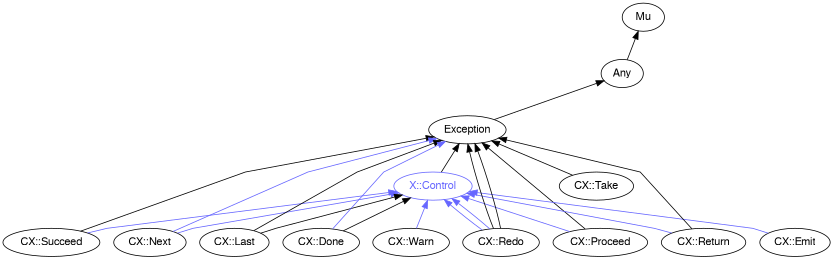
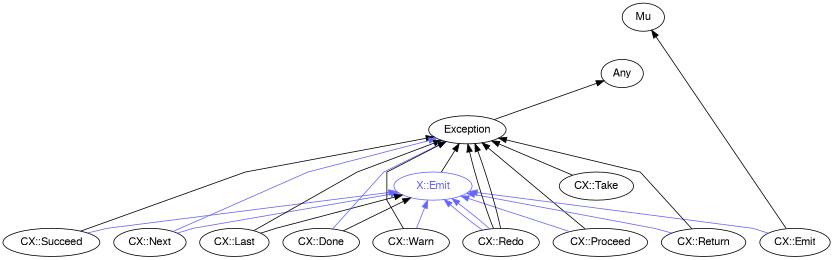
  digraph {
    rankdir=BT
    splines=polyline
    node [color="#000000" fontcolor="#000000" fontname=FreeSans]
    edge [color="#000000"]
-   "X::Control" [color="#6666FF" fontcolor="#6666FF"]
+   "X::Control" [color="#6666FF" fontcolor="#6666FF" label="X::Emit"]
    Exception
    Any
    Mu
    "CX::Take"
    "CX::Proceed"
    "CX::Emit"
    "CX::Return"
    "CX::Succeed"
    "CX::Next"
    "CX::Last"
    "CX::Done"
    "CX::Warn"
    "CX::Redo"
    "X::Control" -> Exception
    Exception -> Any
-   Any -> Mu
+   "CX::Emit" -> Mu
    "CX::Take" -> Exception
    "CX::Proceed" -> "X::Control" [color="#6666FF"]
    "CX::Proceed" -> Exception
    "CX::Emit" -> "X::Control" [color="#6666FF"]
    "CX::Return" -> "X::Control" [color="#6666FF"]
    "CX::Return" -> Exception
    "CX::Succeed" -> "X::Control" [color="#6666FF"]
    "CX::Succeed" -> Exception
    "CX::Next" -> "X::Control" [color="#6666FF"]
    "CX::Next" -> Exception [color="#6666FF"]
    "CX::Last" -> "X::Control"
    "CX::Last" -> Exception
    "CX::Done" -> "X::Control"
    "CX::Done" -> Exception [color="#6666FF"]
    "CX::Warn" -> "X::Control" [color="#6666FF"]
+   "CX::Warn" -> Exception
    "CX::Redo" -> "X::Control" [color="#6666FF"]
    "CX::Redo" -> "X::Control" [color="#6666FF"]
    "CX::Redo" -> Exception
    "CX::Redo" -> Exception
  }
